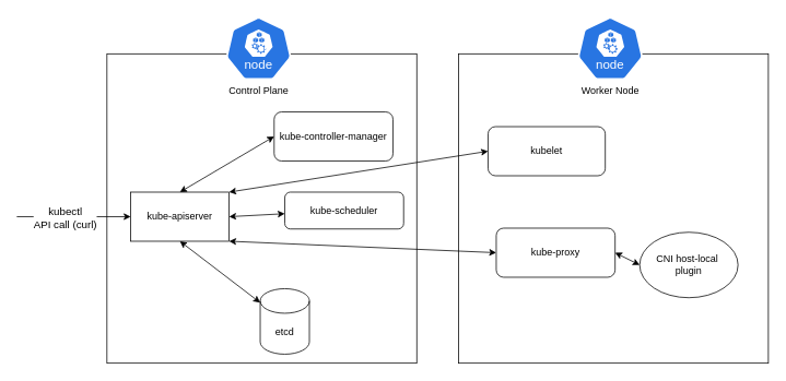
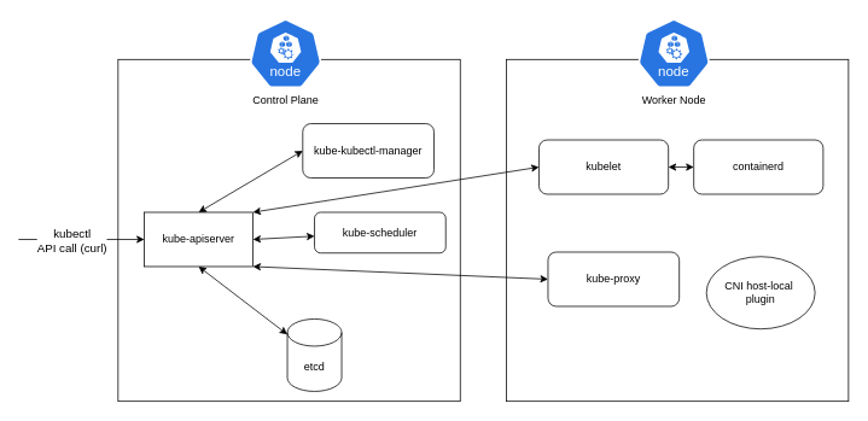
  <mxCell id="0" />
  <mxCell id="1" parent="0" />
  <mxCell id="2" value="" style="whiteSpace=wrap;html=1;aspect=fixed;" vertex="1" parent="1"><mxGeometry x="130" y="65" width="378" height="378" as="geometry" /></mxCell>
  <mxCell id="3" value="Control Plane" style="aspect=fixed;sketch=0;html=1;dashed=0;whitespace=wrap;verticalLabelPosition=bottom;verticalAlign=top;fillColor=#2875E2;strokeColor=#ffffff;points=[[0.005,0.63,0],[0.1,0.2,0],[0.9,0.2,0],[0.5,0,0],[0.995,0.63,0],[0.72,0.99,0],[0.5,1,0],[0.28,0.99,0]];shape=mxgraph.kubernetes.icon2;kubernetesLabel=1;prIcon=node" vertex="1" parent="1"><mxGeometry x="275" y="20" width="80.21" height="77" as="geometry" /></mxCell>
  <mxCell id="4" value="kube-apiserver" style="whiteSpace=wrap;html=1;rounded=0;" vertex="1" parent="1"><mxGeometry x="159" y="234" width="120" height="60" as="geometry" /></mxCell>
- <mxCell id="5" value="kube-controller-&lt;span style=&quot;background-color: transparent; color: light-dark(rgb(0, 0, 0), rgb(255, 255, 255));&quot;&gt;manager&lt;/span&gt;" style="rounded=1;whiteSpace=wrap;html=1;" vertex="1" parent="1"><mxGeometry x="334" y="136" width="145" height="60" as="geometry" /></mxCell>
+ <mxCell id="5" value="kube-kubectl-&lt;span style=&quot;background-color: transparent; color: light-dark(rgb(0, 0, 0), rgb(255, 255, 255));&quot;&gt;manager&lt;/span&gt;" style="rounded=1;whiteSpace=wrap;html=1;" vertex="1" parent="1"><mxGeometry x="334" y="136" width="145" height="60" as="geometry" /></mxCell>
  <mxCell id="6" value="kube-scheduler" style="rounded=1;whiteSpace=wrap;html=1;" vertex="1" parent="1"><mxGeometry x="347" y="234" width="145" height="45" as="geometry" /></mxCell>
  <mxCell id="7" value="etcd" style="shape=cylinder3;whiteSpace=wrap;html=1;boundedLbl=1;backgroundOutline=1;size=15;" vertex="1" parent="1"><mxGeometry x="317" y="352" width="60" height="80" as="geometry" /></mxCell>
  <mxCell id="8" value="" style="endArrow=classic;startArrow=classic;html=1;rounded=0;exitX=0.5;exitY=0;exitDx=0;exitDy=0;entryX=0;entryY=0.5;entryDx=0;entryDy=0;" edge="1" parent="1" source="4" target="5"><mxGeometry width="50" height="50" relative="1" as="geometry"><mxPoint x="429" y="250" as="sourcePoint" /><mxPoint x="479" y="200" as="targetPoint" /></mxGeometry></mxCell>
  <mxCell id="9" value="" style="endArrow=classic;startArrow=classic;html=1;rounded=0;exitX=1;exitY=0.5;exitDx=0;exitDy=0;" edge="1" parent="1" source="4" target="6"><mxGeometry width="50" height="50" relative="1" as="geometry"><mxPoint x="225" y="176" as="sourcePoint" /><mxPoint x="494" y="173" as="targetPoint" /></mxGeometry></mxCell>
  <mxCell id="10" value="" style="endArrow=classic;startArrow=classic;html=1;rounded=0;exitX=0.5;exitY=1;exitDx=0;exitDy=0;" edge="1" parent="1" source="4" target="7"><mxGeometry width="50" height="50" relative="1" as="geometry"><mxPoint x="281" y="232" as="sourcePoint" /><mxPoint x="417" y="240" as="targetPoint" /></mxGeometry></mxCell>
  <mxCell id="11" value="" style="endArrow=classic;html=1;rounded=0;entryX=0;entryY=0.5;entryDx=0;entryDy=0;" edge="1" parent="1" target="4"><mxGeometry width="50" height="50" relative="1" as="geometry"><mxPoint x="20" y="264" as="sourcePoint" /><mxPoint x="483" y="174" as="targetPoint" /></mxGeometry></mxCell>
  <mxCell id="12" value="kubectl&lt;div&gt;API call (curl)&lt;/div&gt;" style="edgeLabel;html=1;align=center;verticalAlign=middle;resizable=0;points=[];fontSize=13;" vertex="1" connectable="0" parent="11"><mxGeometry x="-0.353" y="2" relative="1" as="geometry"><mxPoint x="13" y="2" as="offset" /></mxGeometry></mxCell>
  <mxCell id="13" value="" style="whiteSpace=wrap;html=1;aspect=fixed;" vertex="1" parent="1"><mxGeometry x="559" y="65" width="378" height="378" as="geometry" /></mxCell>
  <mxCell id="14" value="Worker Node" style="aspect=fixed;sketch=0;html=1;dashed=0;whitespace=wrap;verticalLabelPosition=bottom;verticalAlign=top;fillColor=#2875E2;strokeColor=#ffffff;points=[[0.005,0.63,0],[0.1,0.2,0],[0.9,0.2,0],[0.5,0,0],[0.995,0.63,0],[0.72,0.99,0],[0.5,1,0],[0.28,0.99,0]];shape=mxgraph.kubernetes.icon2;kubernetesLabel=1;prIcon=node" vertex="1" parent="1"><mxGeometry x="704" y="20" width="80.21" height="77" as="geometry" /></mxCell>
  <mxCell id="15" value="kubelet" style="rounded=1;whiteSpace=wrap;html=1;" vertex="1" parent="1"><mxGeometry x="595" y="154" width="143" height="60" as="geometry" /></mxCell>
  <mxCell id="16" value="kube-proxy" style="rounded=1;whiteSpace=wrap;html=1;" vertex="1" parent="1"><mxGeometry x="605" y="278" width="145" height="60" as="geometry" /></mxCell>
  <mxCell id="17" value="" style="endArrow=classic;startArrow=classic;html=1;rounded=0;entryX=0;entryY=0.5;entryDx=0;entryDy=0;exitX=1;exitY=1;exitDx=0;exitDy=0;" edge="1" parent="1" source="4" target="16"><mxGeometry width="50" height="50" relative="1" as="geometry"><mxPoint x="433" y="226" as="sourcePoint" /><mxPoint x="483" y="176" as="targetPoint" /></mxGeometry></mxCell>
  <mxCell id="18" value="" style="endArrow=classic;startArrow=classic;html=1;rounded=0;entryX=0;entryY=0.5;entryDx=0;entryDy=0;exitX=1;exitY=0;exitDx=0;exitDy=0;" edge="1" parent="1" source="4" target="15"><mxGeometry width="50" height="50" relative="1" as="geometry"><mxPoint x="433" y="226" as="sourcePoint" /><mxPoint x="483" y="176" as="targetPoint" /></mxGeometry></mxCell>
+ <mxCell id="19" value="containerd" style="rounded=1;whiteSpace=wrap;html=1;" vertex="1" parent="1"><mxGeometry x="766" y="154" width="143" height="60" as="geometry" /></mxCell>
+ <mxCell id="20" value="" style="endArrow=classic;startArrow=classic;html=1;rounded=0;entryX=0;entryY=0.5;entryDx=0;entryDy=0;exitX=1;exitY=0.5;exitDx=0;exitDy=0;" edge="1" parent="1" source="15" target="19"><mxGeometry width="50" height="50" relative="1" as="geometry"><mxPoint x="433" y="226" as="sourcePoint" /><mxPoint x="483" y="176" as="targetPoint" /></mxGeometry></mxCell>
  <mxCell id="21" value="CNI host-local&amp;nbsp;&lt;div&gt;plugin&lt;/div&gt;" style="ellipse;whiteSpace=wrap;html=1;" vertex="1" parent="1"><mxGeometry x="780" y="283" width="120" height="80" as="geometry" /></mxCell>
- <mxCell id="22" value="" style="endArrow=classic;startArrow=classic;html=1;rounded=0;entryX=0;entryY=0.5;entryDx=0;entryDy=0;exitX=1;exitY=0.5;exitDx=0;exitDy=0;" edge="1" parent="1" source="16" target="21"><mxGeometry width="50" height="50" relative="1" as="geometry"><mxPoint x="748" y="194" as="sourcePoint" /><mxPoint x="776" y="194" as="targetPoint" /></mxGeometry></mxCell>
